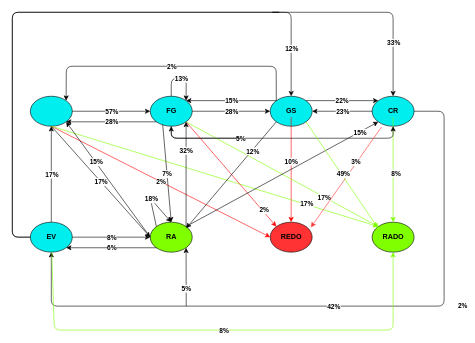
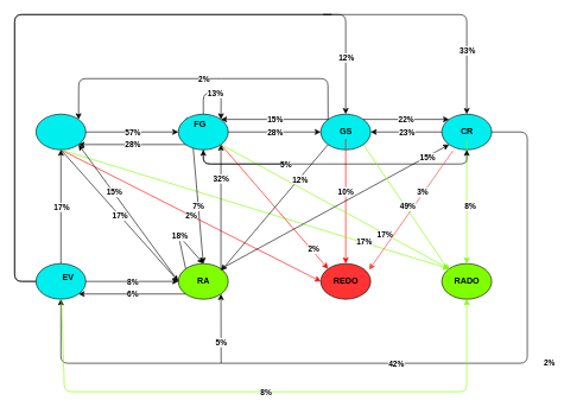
  <mxCell id="0" />
  <mxCell id="1" parent="0" />
  <mxCell id="2" value="" style="ellipse;whiteSpace=wrap;html=1;fontStyle=1;fillColor=#00EEEE;" vertex="1" parent="1"><mxGeometry x="50" y="160" width="70" height="50" as="geometry" /></mxCell>
  <mxCell id="3" value="" style="ellipse;whiteSpace=wrap;html=1;fontStyle=1;fillColor=#00EEEE;" vertex="1" parent="1"><mxGeometry x="50" y="370" width="70" height="50" as="geometry" /></mxCell>
  <mxCell id="4" value="" style="ellipse;whiteSpace=wrap;html=1;fontStyle=1;fillColor=#FF3333;" vertex="1" parent="1"><mxGeometry x="450" y="370" width="70" height="50" as="geometry" /></mxCell>
  <mxCell id="5" value="" style="ellipse;whiteSpace=wrap;html=1;fontStyle=1;fillColor=#00EEEE;" vertex="1" parent="1"><mxGeometry x="450" y="160" width="70" height="50" as="geometry" /></mxCell>
  <mxCell id="6" value="" style="ellipse;whiteSpace=wrap;html=1;fontStyle=1;fillColor=#7FFF00;" vertex="1" parent="1"><mxGeometry x="250" y="370" width="70" height="50" as="geometry" /></mxCell>
  <mxCell id="7" style="edgeStyle=orthogonalEdgeStyle;rounded=0;orthogonalLoop=1;jettySize=auto;html=1;exitX=0;exitY=0;exitDx=0;exitDy=0;entryX=-0.107;entryY=-0.1;entryDx=0;entryDy=0;entryPerimeter=0;strokeColor=#00EEEE;fillColor=#30C8FF;" edge="1" parent="1" source="8" target="11"><mxGeometry relative="1" as="geometry" /></mxCell>
  <mxCell id="8" value="" style="ellipse;whiteSpace=wrap;html=1;fontStyle=1;fillColor=#00EEEE;" vertex="1" parent="1"><mxGeometry x="250" y="160" width="70" height="50" as="geometry" /></mxCell>
  <mxCell id="9" value="" style="ellipse;whiteSpace=wrap;html=1;fontStyle=1;fillColor=#00EEEE;" vertex="1" parent="1"><mxGeometry x="620" y="160" width="70" height="50" as="geometry" /></mxCell>
  <mxCell id="10" value="" style="ellipse;whiteSpace=wrap;html=1;fontStyle=1;fillColor=#7FFF00;" vertex="1" parent="1"><mxGeometry x="620" y="370" width="70" height="50" as="geometry" /></mxCell>
- <mxCell id="11" value="&lt;span&gt;FG&lt;/span&gt;" style="text;html=1;resizable=0;autosize=1;align=center;verticalAlign=middle;points=[];fillColor=none;strokeColor=none;rounded=0;fontStyle=1" vertex="1" parent="1"><mxGeometry x="270" y="175" width="30" height="20" as="geometry" /></mxCell>
+ <mxCell id="11" value="&lt;span&gt;FG&lt;/span&gt;" style="text;html=1;resizable=0;autosize=1;align=center;verticalAlign=middle;points=[];fillColor=none;strokeColor=none;rounded=0;fontStyle=1" vertex="1" parent="1"><mxGeometry x="265" y="165" width="30" height="20" as="geometry" /></mxCell>
  <mxCell id="12" style="edgeStyle=orthogonalEdgeStyle;rounded=0;orthogonalLoop=1;jettySize=auto;html=1;entryX=0.5;entryY=0;entryDx=0;entryDy=0;strokeColor=#FF0000;fillColor=#30C8FF;" edge="1" parent="1" source="14" target="4"><mxGeometry relative="1" as="geometry" /></mxCell>
  <mxCell id="13" value="10%" style="edgeLabel;html=1;align=center;verticalAlign=middle;resizable=0;points=[];fontStyle=1" vertex="1" connectable="0" parent="12"><mxGeometry x="-0.17" y="-1" relative="1" as="geometry"><mxPoint as="offset" /></mxGeometry></mxCell>
  <mxCell id="14" value="&lt;span&gt;GS&lt;/span&gt;" style="text;html=1;align=center;verticalAlign=middle;resizable=0;points=[];autosize=1;strokeColor=none;fontStyle=1" vertex="1" parent="1"><mxGeometry x="470" y="175" width="30" height="20" as="geometry" /></mxCell>
  <mxCell id="15" style="edgeStyle=orthogonalEdgeStyle;rounded=0;orthogonalLoop=1;jettySize=auto;html=1;entryX=0.5;entryY=0;entryDx=0;entryDy=0;strokeColor=#7FFF00;fillColor=#7FFF00;" edge="1" parent="1" source="16" target="10"><mxGeometry relative="1" as="geometry" /></mxCell>
  <mxCell id="16" value="&lt;span&gt;CR&lt;/span&gt;" style="text;html=1;align=center;verticalAlign=middle;resizable=0;points=[];autosize=1;strokeColor=none;fontStyle=1" vertex="1" parent="1"><mxGeometry x="640" y="175" width="30" height="20" as="geometry" /></mxCell>
- <mxCell id="17" value="&lt;span&gt;EV&lt;/span&gt;" style="text;html=1;align=center;verticalAlign=middle;resizable=0;points=[];autosize=1;strokeColor=none;fontStyle=1" vertex="1" parent="1"><mxGeometry x="70" y="385" width="30" height="20" as="geometry" /></mxCell>
+ <mxCell id="17" value="&lt;span&gt;EV&lt;/span&gt;" style="text;html=1;align=center;verticalAlign=middle;resizable=0;points=[];autosize=1;strokeColor=none;fontStyle=1" vertex="1" parent="1"><mxGeometry x="80" y="380" width="30" height="20" as="geometry" /></mxCell>
  <mxCell id="18" value="&lt;span&gt;RA&lt;/span&gt;" style="text;html=1;align=center;verticalAlign=middle;resizable=0;points=[];autosize=1;strokeColor=none;fontStyle=1" vertex="1" parent="1"><mxGeometry x="270" y="385" width="30" height="20" as="geometry" /></mxCell>
  <mxCell id="19" value="&lt;span&gt;REDO&lt;/span&gt;" style="text;html=1;align=center;verticalAlign=middle;resizable=0;points=[];autosize=1;strokeColor=none;fontStyle=1" vertex="1" parent="1"><mxGeometry x="460" y="385" width="50" height="20" as="geometry" /></mxCell>
  <mxCell id="20" value="&lt;span&gt;RADO&lt;/span&gt;" style="text;html=1;align=center;verticalAlign=middle;resizable=0;points=[];autosize=1;strokeColor=none;fontStyle=1" vertex="1" parent="1"><mxGeometry x="630" y="385" width="50" height="20" as="geometry" /></mxCell>
  <mxCell id="21" value="" style="endArrow=classic;html=1;exitX=1;exitY=0.5;exitDx=0;exitDy=0;entryX=0;entryY=0.5;entryDx=0;entryDy=0;fontStyle=1" edge="1" parent="1" source="2" target="8"><mxGeometry relative="1" as="geometry"><mxPoint x="310" y="270" as="sourcePoint" /><mxPoint x="410" y="270" as="targetPoint" /></mxGeometry></mxCell>
  <mxCell id="22" value="&lt;span&gt;57%&lt;/span&gt;" style="edgeLabel;resizable=0;html=1;align=center;verticalAlign=middle;fontStyle=1" connectable="0" vertex="1" parent="21"><mxGeometry relative="1" as="geometry" /></mxCell>
  <mxCell id="23" value="" style="endArrow=classic;html=1;exitX=0.5;exitY=1;exitDx=0;exitDy=0;entryX=0;entryY=0.5;entryDx=0;entryDy=0;fontStyle=1" edge="1" parent="1" source="2" target="6"><mxGeometry relative="1" as="geometry"><mxPoint x="310" y="270" as="sourcePoint" /><mxPoint x="410" y="270" as="targetPoint" /></mxGeometry></mxCell>
  <mxCell id="24" value="&lt;span&gt;17%&lt;/span&gt;" style="edgeLabel;resizable=0;html=1;align=center;verticalAlign=middle;fontStyle=1" connectable="0" vertex="1" parent="23"><mxGeometry relative="1" as="geometry" /></mxCell>
  <mxCell id="25" value="" style="endArrow=classic;html=1;exitX=0.5;exitY=1;exitDx=0;exitDy=0;entryX=0;entryY=0.5;entryDx=0;entryDy=0;fontStyle=1;strokeColor=#FF0000;" edge="1" parent="1" source="2" target="4"><mxGeometry relative="1" as="geometry"><mxPoint x="310" y="270" as="sourcePoint" /><mxPoint x="410" y="270" as="targetPoint" /></mxGeometry></mxCell>
  <mxCell id="26" value="&lt;span&gt;2%&lt;/span&gt;" style="edgeLabel;resizable=0;html=1;align=center;verticalAlign=middle;fontStyle=1" connectable="0" vertex="1" parent="25"><mxGeometry relative="1" as="geometry" /></mxCell>
  <mxCell id="27" value="" style="endArrow=classic;html=1;exitX=0.5;exitY=1;exitDx=0;exitDy=0;entryX=0;entryY=0;entryDx=0;entryDy=0;fontStyle=1;strokeColor=#7FFF00;" edge="1" parent="1" source="2" target="10"><mxGeometry relative="1" as="geometry"><mxPoint x="310" y="270" as="sourcePoint" /><mxPoint x="410" y="270" as="targetPoint" /></mxGeometry></mxCell>
  <mxCell id="28" value="&lt;span&gt;17%&lt;/span&gt;" style="edgeLabel;resizable=0;html=1;align=center;verticalAlign=middle;fontStyle=1" connectable="0" vertex="1" parent="27"><mxGeometry relative="1" as="geometry"><mxPoint x="153" y="46" as="offset" /></mxGeometry></mxCell>
  <mxCell id="29" value="" style="endArrow=classic;html=1;exitX=0;exitY=1;exitDx=0;exitDy=0;entryX=1;entryY=1;entryDx=0;entryDy=0;fontStyle=1" edge="1" parent="1" source="8" target="2"><mxGeometry relative="1" as="geometry"><mxPoint x="310" y="270" as="sourcePoint" /><mxPoint x="410" y="270" as="targetPoint" /></mxGeometry></mxCell>
  <mxCell id="30" value="&lt;span&gt;28%&lt;/span&gt;" style="edgeLabel;resizable=0;html=1;align=center;verticalAlign=middle;fontStyle=1" connectable="0" vertex="1" parent="29"><mxGeometry relative="1" as="geometry" /></mxCell>
  <mxCell id="31" value="" style="endArrow=classic;html=1;exitX=0.5;exitY=0;exitDx=0;exitDy=0;fontStyle=1" edge="1" parent="1" source="8"><mxGeometry relative="1" as="geometry"><mxPoint x="310" y="270" as="sourcePoint" /><mxPoint x="285" y="160" as="targetPoint" /></mxGeometry></mxCell>
  <mxCell id="32" value="" style="endArrow=classic;html=1;exitX=0.5;exitY=1;exitDx=0;exitDy=0;fontStyle=1" edge="1" parent="1" source="8"><mxGeometry relative="1" as="geometry"><mxPoint x="310" y="270" as="sourcePoint" /><mxPoint x="655" y="210" as="targetPoint" /><Array as="points"><mxPoint x="285" y="230" /><mxPoint x="655" y="230" /></Array></mxGeometry></mxCell>
  <mxCell id="33" value="&lt;span&gt;5%&lt;/span&gt;" style="edgeLabel;resizable=0;html=1;align=center;verticalAlign=middle;fontStyle=1" connectable="0" vertex="1" parent="32"><mxGeometry relative="1" as="geometry"><mxPoint x="-70" as="offset" /></mxGeometry></mxCell>
  <mxCell id="34" value="" style="endArrow=classic;html=1;exitX=0.5;exitY=0;exitDx=0;exitDy=0;entryX=1;entryY=0;entryDx=0;entryDy=0;fontStyle=1" edge="1" parent="1" source="8" target="8"><mxGeometry relative="1" as="geometry"><mxPoint x="310" y="270" as="sourcePoint" /><mxPoint x="340" y="160" as="targetPoint" /><Array as="points"><mxPoint x="285" y="130" /><mxPoint x="310" y="130" /></Array></mxGeometry></mxCell>
  <mxCell id="35" value="&lt;span&gt;13%&lt;/span&gt;" style="edgeLabel;resizable=0;html=1;align=center;verticalAlign=middle;fontStyle=1" connectable="0" vertex="1" parent="34"><mxGeometry relative="1" as="geometry" /></mxCell>
  <mxCell id="36" value="" style="endArrow=classic;html=1;exitX=1;exitY=0.5;exitDx=0;exitDy=0;entryX=0;entryY=0.5;entryDx=0;entryDy=0;fontStyle=1" edge="1" parent="1" source="8" target="5"><mxGeometry relative="1" as="geometry"><mxPoint x="310" y="270" as="sourcePoint" /><mxPoint x="410" y="270" as="targetPoint" /></mxGeometry></mxCell>
  <mxCell id="37" value="&lt;span&gt;28%&lt;/span&gt;" style="edgeLabel;resizable=0;html=1;align=center;verticalAlign=middle;fontStyle=1" connectable="0" vertex="1" parent="36"><mxGeometry relative="1" as="geometry" /></mxCell>
  <mxCell id="38" value="&lt;span&gt;2%&lt;/span&gt;" style="edgeLabel;resizable=0;html=1;align=center;verticalAlign=middle;fontStyle=1" connectable="0" vertex="1" parent="1"><mxGeometry x="770" y="509.268" as="geometry" /></mxCell>
  <mxCell id="39" value="" style="endArrow=classic;html=1;exitX=0.297;exitY=0.952;exitDx=0;exitDy=0;entryX=0.5;entryY=0;entryDx=0;entryDy=0;fontStyle=1;exitPerimeter=0;" edge="1" parent="1" source="8" target="6"><mxGeometry relative="1" as="geometry"><mxPoint x="310" y="270" as="sourcePoint" /><mxPoint x="410" y="270" as="targetPoint" /></mxGeometry></mxCell>
  <mxCell id="40" value="&lt;span&gt;7%&lt;/span&gt;" style="edgeLabel;resizable=0;html=1;align=center;verticalAlign=middle;fontStyle=1" connectable="0" vertex="1" parent="39"><mxGeometry relative="1" as="geometry" /></mxCell>
  <mxCell id="41" value="" style="endArrow=classic;html=1;exitX=1;exitY=1;exitDx=0;exitDy=0;entryX=0;entryY=0;entryDx=0;entryDy=0;fontStyle=1;fillColor=#30C8FF;strokeColor=#FF0000;" edge="1" parent="1" source="8" target="4"><mxGeometry relative="1" as="geometry"><mxPoint x="310" y="270" as="sourcePoint" /><mxPoint x="410" y="270" as="targetPoint" /></mxGeometry></mxCell>
  <mxCell id="42" value="&lt;span&gt;2%&lt;/span&gt;" style="edgeLabel;resizable=0;html=1;align=center;verticalAlign=middle;fontStyle=1" connectable="0" vertex="1" parent="41"><mxGeometry relative="1" as="geometry"><mxPoint x="55" y="60" as="offset" /></mxGeometry></mxCell>
  <mxCell id="43" value="" style="endArrow=classic;html=1;exitX=1;exitY=1;exitDx=0;exitDy=0;entryX=0;entryY=0;entryDx=0;entryDy=0;fontStyle=1;strokeColor=#7FFF00;" edge="1" parent="1" source="8" target="10"><mxGeometry relative="1" as="geometry"><mxPoint x="310" y="270" as="sourcePoint" /><mxPoint x="410" y="270" as="targetPoint" /></mxGeometry></mxCell>
  <mxCell id="44" value="&lt;span&gt;17%&lt;/span&gt;" style="edgeLabel;resizable=0;html=1;align=center;verticalAlign=middle;fontStyle=1" connectable="0" vertex="1" parent="43"><mxGeometry relative="1" as="geometry"><mxPoint x="70" y="40" as="offset" /></mxGeometry></mxCell>
  <mxCell id="45" value="" style="endArrow=classic;html=1;exitX=0;exitY=0;exitDx=0;exitDy=0;entryX=1;entryY=0;entryDx=0;entryDy=0;fontStyle=1" edge="1" parent="1" source="5" target="2"><mxGeometry relative="1" as="geometry"><mxPoint x="310" y="270" as="sourcePoint" /><mxPoint x="410" y="270" as="targetPoint" /><Array as="points"><mxPoint x="460" y="110" /><mxPoint x="300" y="110" /><mxPoint x="110" y="110" /></Array></mxGeometry></mxCell>
  <mxCell id="46" value="&lt;span&gt;2%&lt;/span&gt;" style="edgeLabel;resizable=0;html=1;align=center;verticalAlign=middle;fontStyle=1" connectable="0" vertex="1" parent="45"><mxGeometry relative="1" as="geometry" /></mxCell>
  <mxCell id="47" value="" style="endArrow=classic;html=1;exitX=0;exitY=0;exitDx=0;exitDy=0;entryX=1;entryY=0;entryDx=0;entryDy=0;fontStyle=1" edge="1" parent="1" source="5" target="8"><mxGeometry relative="1" as="geometry"><mxPoint x="310" y="270" as="sourcePoint" /><mxPoint x="410" y="270" as="targetPoint" /></mxGeometry></mxCell>
  <mxCell id="48" value="&lt;span&gt;15%&lt;/span&gt;" style="edgeLabel;resizable=0;html=1;align=center;verticalAlign=middle;fontStyle=1" connectable="0" vertex="1" parent="47"><mxGeometry relative="1" as="geometry" /></mxCell>
  <mxCell id="49" value="" style="endArrow=classic;html=1;exitX=1;exitY=0;exitDx=0;exitDy=0;entryX=0;entryY=0;entryDx=0;entryDy=0;fontStyle=1" edge="1" parent="1" source="5" target="9"><mxGeometry relative="1" as="geometry"><mxPoint x="310" y="270" as="sourcePoint" /><mxPoint x="410" y="270" as="targetPoint" /></mxGeometry></mxCell>
  <mxCell id="50" value="&lt;span&gt;22%&lt;/span&gt;" style="edgeLabel;resizable=0;html=1;align=center;verticalAlign=middle;fontStyle=1" connectable="0" vertex="1" parent="49"><mxGeometry relative="1" as="geometry" /></mxCell>
  <mxCell id="51" value="" style="edgeStyle=segmentEdgeStyle;endArrow=classic;html=1;entryX=0.5;entryY=1;entryDx=0;entryDy=0;fontStyle=1" edge="1" parent="1" target="8"><mxGeometry width="50" height="50" relative="1" as="geometry"><mxPoint x="400" y="230" as="sourcePoint" /><mxPoint x="390" y="300" as="targetPoint" /></mxGeometry></mxCell>
  <mxCell id="52" value="" style="endArrow=classic;html=1;exitX=0;exitY=0.5;exitDx=0;exitDy=0;entryX=1;entryY=0.5;entryDx=0;entryDy=0;fontStyle=1" edge="1" parent="1" source="9" target="5"><mxGeometry relative="1" as="geometry"><mxPoint x="310" y="320" as="sourcePoint" /><mxPoint x="410" y="320" as="targetPoint" /></mxGeometry></mxCell>
  <mxCell id="53" value="&lt;span&gt;23%&lt;/span&gt;" style="edgeLabel;resizable=0;html=1;align=center;verticalAlign=middle;fontStyle=1" connectable="0" vertex="1" parent="52"><mxGeometry relative="1" as="geometry" /></mxCell>
  <mxCell id="54" value="" style="endArrow=classic;html=1;exitX=1;exitY=0.5;exitDx=0;exitDy=0;entryX=0.5;entryY=1;entryDx=0;entryDy=0;fontStyle=1" edge="1" parent="1" source="9" target="3"><mxGeometry relative="1" as="geometry"><mxPoint x="310" y="320" as="sourcePoint" /><mxPoint x="80" y="430" as="targetPoint" /><Array as="points"><mxPoint x="740" y="185" /><mxPoint x="740" y="510" /><mxPoint x="85" y="510" /></Array></mxGeometry></mxCell>
  <mxCell id="55" value="&lt;span&gt;42%&lt;/span&gt;" style="edgeLabel;resizable=0;html=1;align=center;verticalAlign=middle;fontStyle=1" connectable="0" vertex="1" parent="54"><mxGeometry relative="1" as="geometry" /></mxCell>
  <mxCell id="56" value="" style="endArrow=classic;html=1;entryX=1;entryY=1;entryDx=0;entryDy=0;fontStyle=1" edge="1" parent="1" target="6"><mxGeometry relative="1" as="geometry"><mxPoint x="310" y="510" as="sourcePoint" /><mxPoint x="410" y="320" as="targetPoint" /><Array as="points" /></mxGeometry></mxCell>
  <mxCell id="57" value="&lt;span&gt;5%&lt;/span&gt;" style="edgeLabel;resizable=0;html=1;align=center;verticalAlign=middle;fontStyle=1" connectable="0" vertex="1" parent="56"><mxGeometry relative="1" as="geometry"><mxPoint y="19" as="offset" /></mxGeometry></mxCell>
  <mxCell id="58" value="" style="endArrow=classic;html=1;exitX=0.5;exitY=0;exitDx=0;exitDy=0;entryX=0.5;entryY=1;entryDx=0;entryDy=0;fontStyle=1" edge="1" parent="1" source="3" target="2"><mxGeometry relative="1" as="geometry"><mxPoint x="310" y="320" as="sourcePoint" /><mxPoint x="410" y="320" as="targetPoint" /></mxGeometry></mxCell>
  <mxCell id="59" value="&lt;span&gt;17%&lt;/span&gt;" style="edgeLabel;resizable=0;html=1;align=center;verticalAlign=middle;fontStyle=1" connectable="0" vertex="1" parent="58"><mxGeometry relative="1" as="geometry" /></mxCell>
  <mxCell id="60" value="" style="endArrow=classic;html=1;exitX=0;exitY=0.5;exitDx=0;exitDy=0;entryX=0.5;entryY=0;entryDx=0;entryDy=0;fontStyle=1" edge="1" parent="1" source="3" target="5"><mxGeometry relative="1" as="geometry"><mxPoint x="310" y="270" as="sourcePoint" /><mxPoint x="410" y="270" as="targetPoint" /><Array as="points"><mxPoint x="20" y="395" /><mxPoint x="20" y="20" /><mxPoint x="485" y="20" /></Array></mxGeometry></mxCell>
  <mxCell id="61" value="&lt;span&gt;12%&lt;/span&gt;" style="edgeLabel;resizable=0;html=1;align=center;verticalAlign=middle;fontStyle=1" connectable="0" vertex="1" parent="60"><mxGeometry relative="1" as="geometry"><mxPoint x="365" y="60" as="offset" /></mxGeometry></mxCell>
  <mxCell id="62" value="" style="endArrow=classic;html=1;exitX=0;exitY=0.5;exitDx=0;exitDy=0;entryX=0.5;entryY=0;entryDx=0;entryDy=0;fontStyle=1" edge="1" parent="1" source="3" target="9"><mxGeometry relative="1" as="geometry"><mxPoint x="310" y="270" as="sourcePoint" /><mxPoint x="410" y="270" as="targetPoint" /><Array as="points"><mxPoint x="20" y="395" /><mxPoint x="20" y="20" /><mxPoint x="470" y="20" /><mxPoint x="450" y="20" /><mxPoint x="655" y="20" /></Array></mxGeometry></mxCell>
  <mxCell id="63" value="&lt;span&gt;33%&lt;/span&gt;" style="edgeLabel;resizable=0;html=1;align=center;verticalAlign=middle;fontStyle=1" connectable="0" vertex="1" parent="62"><mxGeometry relative="1" as="geometry"><mxPoint x="430" y="50" as="offset" /></mxGeometry></mxCell>
  <mxCell id="64" value="" style="endArrow=classic;html=1;exitX=1;exitY=0.5;exitDx=0;exitDy=0;entryX=0;entryY=0.5;entryDx=0;entryDy=0;fontStyle=1" edge="1" parent="1" source="3" target="6"><mxGeometry relative="1" as="geometry"><mxPoint x="310" y="270" as="sourcePoint" /><mxPoint x="410" y="270" as="targetPoint" /></mxGeometry></mxCell>
  <mxCell id="65" value="&lt;span&gt;8%&lt;/span&gt;" style="edgeLabel;resizable=0;html=1;align=center;verticalAlign=middle;fontStyle=1" connectable="0" vertex="1" parent="64"><mxGeometry relative="1" as="geometry" /></mxCell>
  <mxCell id="66" value="" style="endArrow=classic;html=1;entryX=0.5;entryY=1;entryDx=0;entryDy=0;fontStyle=1;strokeColor=#7FFF00;" edge="1" parent="1" source="3" target="10"><mxGeometry relative="1" as="geometry"><mxPoint x="310" y="270" as="sourcePoint" /><mxPoint x="410" y="270" as="targetPoint" /><Array as="points"><mxPoint x="90" y="550" /><mxPoint x="655" y="550" /><mxPoint x="655" y="480" /></Array></mxGeometry></mxCell>
  <mxCell id="67" value="&lt;span&gt;8%&lt;/span&gt;" style="edgeLabel;resizable=0;html=1;align=center;verticalAlign=middle;fontStyle=1" connectable="0" vertex="1" parent="66"><mxGeometry relative="1" as="geometry" /></mxCell>
  <mxCell id="68" value="" style="endArrow=classic;html=1;exitX=0;exitY=0.5;exitDx=0;exitDy=0;entryX=1;entryY=1;entryDx=0;entryDy=0;fontStyle=1" edge="1" parent="1" source="6" target="2"><mxGeometry relative="1" as="geometry"><mxPoint x="310" y="270" as="sourcePoint" /><mxPoint x="410" y="270" as="targetPoint" /></mxGeometry></mxCell>
  <mxCell id="69" value="&lt;span&gt;15%&lt;/span&gt;" style="edgeLabel;resizable=0;html=1;align=center;verticalAlign=middle;fontStyle=1" connectable="0" vertex="1" parent="68"><mxGeometry relative="1" as="geometry"><mxPoint x="-20" y="-29" as="offset" /></mxGeometry></mxCell>
  <mxCell id="70" value="" style="endArrow=classic;html=1;exitX=1;exitY=0;exitDx=0;exitDy=0;entryX=1;entryY=1;entryDx=0;entryDy=0;fontStyle=1" edge="1" parent="1" source="6" target="8"><mxGeometry relative="1" as="geometry"><mxPoint x="310" y="270" as="sourcePoint" /><mxPoint x="410" y="270" as="targetPoint" /></mxGeometry></mxCell>
  <mxCell id="71" value="&lt;span&gt;32%&lt;/span&gt;" style="edgeLabel;resizable=0;html=1;align=center;verticalAlign=middle;fontStyle=1" connectable="0" vertex="1" parent="70"><mxGeometry relative="1" as="geometry"><mxPoint y="-40" as="offset" /></mxGeometry></mxCell>
  <mxCell id="72" value="" style="endArrow=classic;html=1;exitX=0;exitY=1;exitDx=0;exitDy=0;fontStyle=1" edge="1" parent="1" source="5"><mxGeometry relative="1" as="geometry"><mxPoint x="310" y="270" as="sourcePoint" /><mxPoint x="310" y="380" as="targetPoint" /><Array as="points" /></mxGeometry></mxCell>
  <mxCell id="73" value="&lt;span&gt;12%&lt;/span&gt;" style="edgeLabel;resizable=0;html=1;align=center;verticalAlign=middle;fontStyle=1" connectable="0" vertex="1" parent="72"><mxGeometry relative="1" as="geometry"><mxPoint x="35" y="-40" as="offset" /></mxGeometry></mxCell>
  <mxCell id="74" value="" style="endArrow=classic;html=1;exitX=1;exitY=0;exitDx=0;exitDy=0;entryX=0;entryY=1;entryDx=0;entryDy=0;fontStyle=1" edge="1" parent="1" source="6" target="9"><mxGeometry relative="1" as="geometry"><mxPoint x="310" y="270" as="sourcePoint" /><mxPoint x="410" y="270" as="targetPoint" /></mxGeometry></mxCell>
  <mxCell id="75" value="&lt;span&gt;15%&lt;/span&gt;" style="edgeLabel;resizable=0;html=1;align=center;verticalAlign=middle;fontStyle=1" connectable="0" vertex="1" parent="74"><mxGeometry relative="1" as="geometry"><mxPoint x="130" y="-70" as="offset" /></mxGeometry></mxCell>
  <mxCell id="76" value="" style="endArrow=classic;html=1;exitX=0;exitY=1;exitDx=0;exitDy=0;entryX=1;entryY=1;entryDx=0;entryDy=0;fontStyle=1" edge="1" parent="1" source="6" target="3"><mxGeometry relative="1" as="geometry"><mxPoint x="310" y="270" as="sourcePoint" /><mxPoint x="410" y="270" as="targetPoint" /></mxGeometry></mxCell>
  <mxCell id="77" value="&lt;span&gt;6%&lt;/span&gt;" style="edgeLabel;resizable=0;html=1;align=center;verticalAlign=middle;fontStyle=1" connectable="0" vertex="1" parent="76"><mxGeometry relative="1" as="geometry" /></mxCell>
  <mxCell id="78" value="" style="endArrow=classic;html=1;exitX=0;exitY=0;exitDx=0;exitDy=0;entryX=0.5;entryY=0;entryDx=0;entryDy=0;fontStyle=1" edge="1" parent="1" source="6" target="6"><mxGeometry relative="1" as="geometry"><mxPoint x="310" y="270" as="sourcePoint" /><mxPoint x="410" y="270" as="targetPoint" /><Array as="points"><mxPoint x="250" y="330" /></Array></mxGeometry></mxCell>
  <mxCell id="79" value="&lt;span&gt;18%&lt;/span&gt;" style="edgeLabel;resizable=0;html=1;align=center;verticalAlign=middle;fontStyle=1" connectable="0" vertex="1" parent="78"><mxGeometry relative="1" as="geometry" /></mxCell>
  <mxCell id="80" value="" style="endArrow=classic;html=1;strokeColor=#FF3333;fillColor=#30C8FF;exitX=0.223;exitY=1.028;exitDx=0;exitDy=0;exitPerimeter=0;entryX=0.971;entryY=0.172;entryDx=0;entryDy=0;entryPerimeter=0;" edge="1" parent="1" source="9" target="4"><mxGeometry width="50" height="50" relative="1" as="geometry"><mxPoint x="460" y="320" as="sourcePoint" /><mxPoint x="510" y="270" as="targetPoint" /></mxGeometry></mxCell>
  <mxCell id="81" value="&lt;b&gt;3%&lt;/b&gt;" style="edgeLabel;html=1;align=center;verticalAlign=middle;resizable=0;points=[];" vertex="1" connectable="0" parent="80"><mxGeometry x="-0.292" y="-2" relative="1" as="geometry"><mxPoint as="offset" /></mxGeometry></mxCell>
  <mxCell id="82" value="" style="endArrow=classic;html=1;exitX=1;exitY=1;exitDx=0;exitDy=0;fillColor=#7FFF00;strokeColor=#7FFF00;" edge="1" parent="1" source="5"><mxGeometry width="50" height="50" relative="1" as="geometry"><mxPoint x="550" y="330" as="sourcePoint" /><mxPoint x="630" y="380" as="targetPoint" /></mxGeometry></mxCell>
  <mxCell id="83" value="&lt;span&gt;49%&lt;/span&gt;" style="edgeLabel;resizable=0;html=1;align=center;verticalAlign=middle;fontStyle=1" connectable="0" vertex="1" parent="1"><mxGeometry x="549.562" y="339.762" as="geometry"><mxPoint x="22" y="-50" as="offset" /></mxGeometry></mxCell>
  <mxCell id="84" value="&lt;span&gt;8%&lt;/span&gt;" style="edgeLabel;resizable=0;html=1;align=center;verticalAlign=middle;fontStyle=1" connectable="0" vertex="1" parent="1"><mxGeometry x="549.562" y="339.762" as="geometry"><mxPoint x="110" y="-51" as="offset" /></mxGeometry></mxCell>
